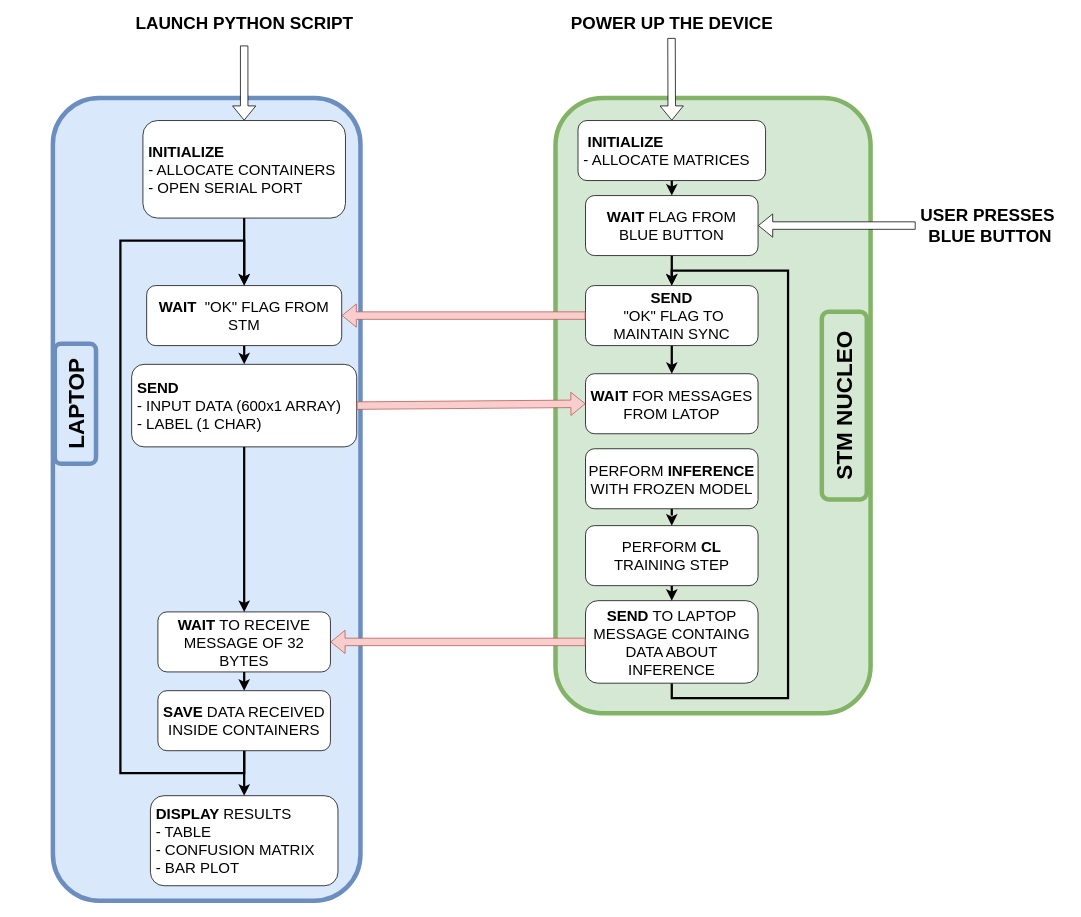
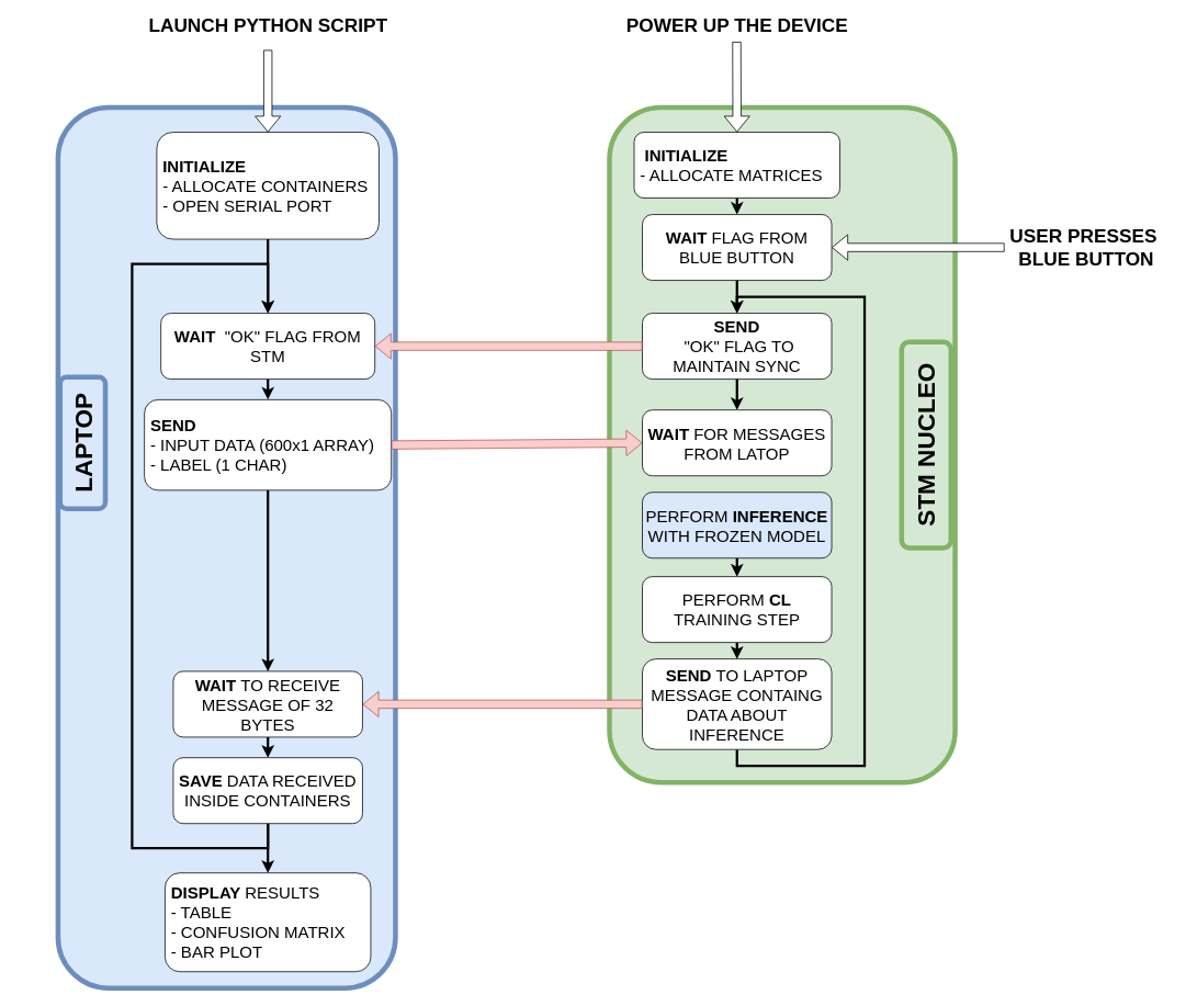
  <mxCell id="0" />
  <mxCell id="1" parent="0" />
  <mxCell id="2" value="" style="rounded=1;whiteSpace=wrap;html=1;fillColor=#dae8fc;strokeColor=#6c8ebf;strokeWidth=6;" vertex="1" parent="1"><mxGeometry x="70" y="130" width="410" height="1070" as="geometry" /></mxCell>
  <mxCell id="3" value="" style="rounded=1;whiteSpace=wrap;html=1;fillColor=#d5e8d4;strokeColor=#82b366;strokeWidth=6;" vertex="1" parent="1"><mxGeometry x="740" y="130" width="420" height="820" as="geometry" /></mxCell>
  <mxCell id="4" style="edgeStyle=orthogonalEdgeStyle;rounded=0;orthogonalLoop=1;jettySize=auto;html=1;exitX=0.5;exitY=1;exitDx=0;exitDy=0;entryX=0.5;entryY=0;entryDx=0;entryDy=0;fontSize=17;strokeWidth=3;fillColor=default;" edge="1" parent="1" source="5" target="11"><mxGeometry relative="1" as="geometry" /></mxCell>
  <mxCell id="5" value="&lt;font style=&quot;font-size: 20px&quot;&gt;&lt;b&gt;&amp;nbsp;INITIALIZE&lt;/b&gt;&lt;br&gt;&amp;nbsp;- ALLOCATE CONTAINERS&lt;br&gt;&amp;nbsp;- OPEN SERIAL PORT&lt;/font&gt;" style="rounded=1;whiteSpace=wrap;html=1;align=left;" vertex="1" parent="1"><mxGeometry x="190" y="160" width="270" height="130" as="geometry" /></mxCell>
  <mxCell id="6" style="edgeStyle=orthogonalEdgeStyle;rounded=0;orthogonalLoop=1;jettySize=auto;html=1;exitX=0.5;exitY=1;exitDx=0;exitDy=0;entryX=0.5;entryY=0;entryDx=0;entryDy=0;fontSize=17;strokeWidth=3;fillColor=default;" edge="1" parent="1" source="7" target="23"><mxGeometry relative="1" as="geometry" /></mxCell>
  <mxCell id="7" value="&lt;font style=&quot;font-size: 20px&quot;&gt;&lt;span style=&quot;font-weight: bold&quot;&gt;&amp;nbsp; &lt;font style=&quot;font-size: 20px&quot;&gt;INITIALIZE&lt;/font&gt;&lt;/span&gt;&lt;font style=&quot;font-size: 20px&quot;&gt;&lt;br&gt;&lt;b&gt;&amp;nbsp;&lt;/b&gt;- ALLOCATE MATRICES&lt;/font&gt;&lt;/font&gt;" style="rounded=1;whiteSpace=wrap;html=1;align=left;" vertex="1" parent="1"><mxGeometry x="770" y="160" width="250" height="80" as="geometry" /></mxCell>
  <mxCell id="8" value="" style="shape=flexArrow;endArrow=classic;html=1;rounded=0;entryX=0.5;entryY=0;entryDx=0;entryDy=0;fillColor=default;" edge="1" parent="1" target="5"><mxGeometry width="50" height="50" relative="1" as="geometry"><mxPoint x="325" y="60" as="sourcePoint" /><mxPoint x="600" y="210" as="targetPoint" /></mxGeometry></mxCell>
  <mxCell id="9" value="&lt;b&gt;&lt;font style=&quot;font-size: 23px&quot;&gt;LAUNCH PYTHON SCRIPT&lt;/font&gt;&lt;/b&gt;" style="text;html=1;align=center;verticalAlign=middle;resizable=0;points=[];autosize=1;strokeColor=none;fillColor=none;" vertex="1" parent="1"><mxGeometry x="170" y="20" width="310" height="20" as="geometry" /></mxCell>
  <mxCell id="10" style="edgeStyle=orthogonalEdgeStyle;rounded=0;orthogonalLoop=1;jettySize=auto;html=1;exitX=0.5;exitY=1;exitDx=0;exitDy=0;entryX=0.5;entryY=0;entryDx=0;entryDy=0;fontSize=17;strokeWidth=3;fillColor=default;" edge="1" parent="1" source="11" target="13"><mxGeometry relative="1" as="geometry" /></mxCell>
  <mxCell id="11" value="&lt;font style=&quot;font-size: 20px&quot;&gt;&lt;b&gt;WAIT&amp;nbsp; &lt;/b&gt;&quot;OK&quot;&amp;nbsp;FLAG FROM STM&lt;/font&gt;" style="rounded=1;whiteSpace=wrap;html=1;" vertex="1" parent="1"><mxGeometry x="195" y="380" width="260" height="80" as="geometry" /></mxCell>
  <mxCell id="12" style="edgeStyle=orthogonalEdgeStyle;rounded=0;orthogonalLoop=1;jettySize=auto;html=1;exitX=0.5;exitY=1;exitDx=0;exitDy=0;entryX=0.5;entryY=0;entryDx=0;entryDy=0;fontSize=17;strokeWidth=3;fillColor=default;" edge="1" parent="1" source="13" target="15"><mxGeometry relative="1" as="geometry" /></mxCell>
  <mxCell id="13" value="&lt;font style=&quot;font-size: 20px&quot;&gt;&lt;b&gt;&amp;nbsp;SEND &lt;br&gt;&lt;/b&gt;&amp;nbsp;- INPUT DATA (600x1 ARRAY)&lt;br&gt;&amp;nbsp;- LABEL (1 CHAR)&lt;/font&gt;" style="rounded=1;whiteSpace=wrap;html=1;align=left;" vertex="1" parent="1"><mxGeometry x="175" y="485" width="300" height="110" as="geometry" /></mxCell>
  <mxCell id="14" style="edgeStyle=orthogonalEdgeStyle;rounded=0;orthogonalLoop=1;jettySize=auto;html=1;exitX=0.5;exitY=1;exitDx=0;exitDy=0;entryX=0.5;entryY=0;entryDx=0;entryDy=0;fontSize=17;strokeWidth=3;fillColor=default;" edge="1" parent="1" source="15" target="18"><mxGeometry relative="1" as="geometry" /></mxCell>
  <mxCell id="15" value="&lt;font style=&quot;font-size: 20px&quot;&gt;&lt;b&gt;WAIT &lt;/b&gt;TO RECEIVE MESSAGE OF 32 BYTES&lt;/font&gt;" style="rounded=1;whiteSpace=wrap;html=1;" vertex="1" parent="1"><mxGeometry x="210" y="815" width="230" height="80" as="geometry" /></mxCell>
  <mxCell id="16" style="edgeStyle=orthogonalEdgeStyle;rounded=0;orthogonalLoop=1;jettySize=auto;html=1;exitX=0.5;exitY=1;exitDx=0;exitDy=0;entryX=0.5;entryY=0;entryDx=0;entryDy=0;fontSize=17;strokeWidth=3;fillColor=default;" edge="1" parent="1" source="18" target="19"><mxGeometry relative="1" as="geometry" /></mxCell>
  <mxCell id="17" style="edgeStyle=orthogonalEdgeStyle;rounded=0;orthogonalLoop=1;jettySize=auto;html=1;exitX=0.5;exitY=1;exitDx=0;exitDy=0;entryX=0.5;entryY=0;entryDx=0;entryDy=0;fontSize=17;strokeWidth=3;fillColor=default;" edge="1" parent="1" source="18" target="11"><mxGeometry relative="1" as="geometry"><Array as="points"><mxPoint x="325" y="1030" /><mxPoint x="160" y="1030" /><mxPoint x="160" y="320" /><mxPoint x="325" y="320" /></Array></mxGeometry></mxCell>
  <mxCell id="18" value="&lt;font style=&quot;font-size: 20px&quot;&gt;&lt;b&gt;SAVE &lt;/b&gt;DATA RECEIVED INSIDE CONTAINERS&lt;/font&gt;" style="rounded=1;whiteSpace=wrap;html=1;" vertex="1" parent="1"><mxGeometry x="210" y="920" width="230" height="80" as="geometry" /></mxCell>
  <mxCell id="19" value="&lt;font style=&quot;font-size: 20px&quot;&gt;&lt;b&gt;&amp;nbsp;DISPLAY &lt;/b&gt;RESULTS&lt;br&gt;&amp;nbsp;- TABLE&lt;br&gt;&amp;nbsp;- CONFUSION MATRIX&lt;br&gt;&lt;div&gt;&lt;span&gt;&amp;nbsp;- BAR PLOT&lt;/span&gt;&lt;/div&gt;&lt;/font&gt;" style="rounded=1;whiteSpace=wrap;html=1;align=left;" vertex="1" parent="1"><mxGeometry x="200" y="1060" width="250" height="120" as="geometry" /></mxCell>
  <mxCell id="20" value="&lt;font size=&quot;1&quot;&gt;&lt;b style=&quot;font-size: 23px&quot;&gt;POWER UP THE DEVICE&lt;/b&gt;&lt;/font&gt;" style="text;html=1;align=center;verticalAlign=middle;resizable=0;points=[];autosize=1;strokeColor=none;fillColor=none;" vertex="1" parent="1"><mxGeometry x="750" y="20" width="290" height="20" as="geometry" /></mxCell>
  <mxCell id="21" value="" style="shape=flexArrow;endArrow=classic;html=1;rounded=0;entryX=0.5;entryY=0;entryDx=0;entryDy=0;fillColor=default;" edge="1" parent="1" target="7"><mxGeometry width="50" height="50" relative="1" as="geometry"><mxPoint x="894.63" y="50" as="sourcePoint" /><mxPoint x="894.63" y="150" as="targetPoint" /></mxGeometry></mxCell>
  <mxCell id="22" style="edgeStyle=orthogonalEdgeStyle;rounded=0;orthogonalLoop=1;jettySize=auto;html=1;exitX=0.5;exitY=1;exitDx=0;exitDy=0;entryX=0.5;entryY=0;entryDx=0;entryDy=0;fontSize=17;strokeWidth=3;fillColor=default;" edge="1" parent="1" source="23" target="25"><mxGeometry relative="1" as="geometry" /></mxCell>
  <mxCell id="23" value="&lt;font style=&quot;font-size: 20px&quot;&gt;&lt;b&gt;WAIT &lt;/b&gt;FLAG FROM &lt;br&gt;BLUE BUTTON&lt;/font&gt;" style="rounded=1;whiteSpace=wrap;html=1;" vertex="1" parent="1"><mxGeometry x="780" y="260" width="230" height="80" as="geometry" /></mxCell>
  <mxCell id="24" style="edgeStyle=orthogonalEdgeStyle;rounded=0;orthogonalLoop=1;jettySize=auto;html=1;exitX=0.5;exitY=1;exitDx=0;exitDy=0;entryX=0.5;entryY=0;entryDx=0;entryDy=0;fontSize=17;strokeWidth=3;fillColor=default;" edge="1" parent="1" source="25" target="26"><mxGeometry relative="1" as="geometry" /></mxCell>
  <mxCell id="25" value="&lt;span style=&quot;font-size: 20px&quot;&gt;&lt;font style=&quot;font-size: 20px&quot;&gt;&lt;b&gt;SEND&lt;/b&gt;&lt;br&gt;&amp;nbsp;&quot;OK&quot; FLAG TO MAINTAIN SYNC&lt;/font&gt;&lt;/span&gt;" style="rounded=1;whiteSpace=wrap;html=1;align=center;" vertex="1" parent="1"><mxGeometry x="780" y="380" width="230" height="80" as="geometry" /></mxCell>
  <mxCell id="26" value="&lt;font style=&quot;font-size: 20px&quot;&gt;&lt;b&gt;WAIT &lt;/b&gt;FOR MESSAGES FROM LATOP&lt;/font&gt;" style="rounded=1;whiteSpace=wrap;html=1;" vertex="1" parent="1"><mxGeometry x="780" y="497.5" width="230" height="80" as="geometry" /></mxCell>
- <mxCell id="27" style="edgeStyle=orthogonalEdgeStyle;rounded=0;orthogonalLoop=1;jettySize=auto;html=1;exitX=0.5;exitY=1;exitDx=0;exitDy=0;entryX=0.5;entryY=0;entryDx=0;entryDy=0;fontSize=17;strokeWidth=3;fillColor=default;dashed=1;" edge="1" parent="1" source="28" target="30"><mxGeometry relative="1" as="geometry" /></mxCell>
- <mxCell id="28" value="&lt;font style=&quot;font-size: 20px&quot;&gt;PERFORM &lt;b&gt;INFERENCE &lt;/b&gt;WITH FROZEN MODEL&lt;/font&gt;" style="rounded=1;whiteSpace=wrap;html=1;" vertex="1" parent="1"><mxGeometry x="780" y="597.5" width="230" height="80" as="geometry" /></mxCell>
+ <mxCell id="27" style="edgeStyle=orthogonalEdgeStyle;rounded=0;orthogonalLoop=1;jettySize=auto;html=1;exitX=0.5;exitY=1;exitDx=0;exitDy=0;entryX=0.5;entryY=0;entryDx=0;entryDy=0;fontSize=17;strokeWidth=3;fillColor=default;" edge="1" parent="1" source="28" target="30"><mxGeometry relative="1" as="geometry" /></mxCell>
+ <mxCell id="28" value="&lt;font style=&quot;font-size: 20px&quot;&gt;PERFORM &lt;b&gt;INFERENCE &lt;/b&gt;WITH FROZEN MODEL&lt;/font&gt;" style="rounded=1;whiteSpace=wrap;html=1;fillColor=#dae8fc;" vertex="1" parent="1"><mxGeometry x="780" y="597.5" width="230" height="80" as="geometry" /></mxCell>
  <mxCell id="29" style="edgeStyle=orthogonalEdgeStyle;rounded=0;orthogonalLoop=1;jettySize=auto;html=1;exitX=0.5;exitY=1;exitDx=0;exitDy=0;entryX=0.5;entryY=0;entryDx=0;entryDy=0;fontSize=20;strokeWidth=3;fillColor=default;" edge="1" parent="1" source="30" target="32"><mxGeometry relative="1" as="geometry" /></mxCell>
  <mxCell id="30" value="&lt;font style=&quot;font-size: 20px&quot;&gt;PERFORM &lt;b&gt;CL&lt;/b&gt;&lt;br&gt;TRAINING STEP&lt;/font&gt;" style="rounded=1;whiteSpace=wrap;html=1;" vertex="1" parent="1"><mxGeometry x="780" y="700" width="230" height="80" as="geometry" /></mxCell>
  <mxCell id="31" style="edgeStyle=orthogonalEdgeStyle;rounded=0;orthogonalLoop=1;jettySize=auto;html=1;exitX=0.5;exitY=1;exitDx=0;exitDy=0;entryX=0.5;entryY=0;entryDx=0;entryDy=0;fontSize=17;fillColor=default;strokeWidth=3;" edge="1" parent="1" source="32" target="25"><mxGeometry relative="1" as="geometry"><Array as="points"><mxPoint x="895" y="930" /><mxPoint x="1050" y="930" /><mxPoint x="1050" y="360" /><mxPoint x="895" y="360" /></Array></mxGeometry></mxCell>
  <mxCell id="32" value="&lt;font style=&quot;font-size: 20px&quot;&gt;&lt;b&gt;SEND &lt;/b&gt;TO LAPTOP MESSAGE CONTAING DATA ABOUT INFERENCE&lt;/font&gt;" style="rounded=1;whiteSpace=wrap;html=1;" vertex="1" parent="1"><mxGeometry x="780" y="800" width="230" height="110" as="geometry" /></mxCell>
  <mxCell id="33" value="" style="shape=flexArrow;endArrow=classic;html=1;rounded=0;entryX=1;entryY=0.5;entryDx=0;entryDy=0;fillColor=default;" edge="1" parent="1" target="23"><mxGeometry width="50" height="50" relative="1" as="geometry"><mxPoint x="1220" y="300" as="sourcePoint" /><mxPoint x="1150.37" y="240" as="targetPoint" /></mxGeometry></mxCell>
  <mxCell id="34" value="&lt;font style=&quot;font-size: 23px&quot;&gt;&lt;b&gt;USER PRESSES&amp;nbsp;&lt;br&gt;BLUE BUTTON&lt;br&gt;&lt;/b&gt;&lt;/font&gt;" style="text;html=1;align=center;verticalAlign=middle;resizable=0;points=[];autosize=1;strokeColor=none;fillColor=none;" vertex="1" parent="1"><mxGeometry x="1219" y="280" width="200" height="40" as="geometry" /></mxCell>
  <mxCell id="35" value="&lt;b&gt;&lt;font style=&quot;font-size: 30px&quot;&gt;LAPTOP&lt;/font&gt;&lt;/b&gt;" style="rounded=1;whiteSpace=wrap;html=1;fillColor=#dae8fc;strokeColor=#6c8ebf;rotation=-90;strokeWidth=6;" vertex="1" parent="1"><mxGeometry x="20" y="510" width="160" height="55" as="geometry" /></mxCell>
  <mxCell id="36" value="&lt;b&gt;&lt;font style=&quot;font-size: 30px&quot;&gt;STM NUCLEO&lt;/font&gt;&lt;/b&gt;" style="rounded=1;whiteSpace=wrap;html=1;fillColor=#d5e8d4;strokeColor=#82b366;strokeWidth=6;rotation=-90;" vertex="1" parent="1"><mxGeometry x="1000" y="510" width="250" height="60" as="geometry" /></mxCell>
  <mxCell id="37" value="" style="shape=flexArrow;endArrow=classic;html=1;rounded=0;fontSize=17;fillColor=#f8cecc;entryX=1;entryY=0.5;entryDx=0;entryDy=0;exitX=0;exitY=0.5;exitDx=0;exitDy=0;strokeColor=#b85450;" edge="1" parent="1" source="25" target="11"><mxGeometry width="50" height="50" relative="1" as="geometry"><mxPoint x="560" y="590" as="sourcePoint" /><mxPoint x="610" y="540" as="targetPoint" /></mxGeometry></mxCell>
  <mxCell id="38" value="" style="shape=flexArrow;endArrow=classic;html=1;rounded=0;fontSize=17;fillColor=#f8cecc;exitX=1;exitY=0.5;exitDx=0;exitDy=0;entryX=0;entryY=0.5;entryDx=0;entryDy=0;strokeColor=#b85450;" edge="1" parent="1" source="13" target="26"><mxGeometry width="50" height="50" relative="1" as="geometry"><mxPoint x="560" y="590" as="sourcePoint" /><mxPoint x="610" y="540" as="targetPoint" /></mxGeometry></mxCell>
  <mxCell id="39" value="" style="shape=flexArrow;endArrow=classic;html=1;rounded=0;fontSize=17;fillColor=#f8cecc;exitX=0;exitY=0.5;exitDx=0;exitDy=0;entryX=1;entryY=0.5;entryDx=0;entryDy=0;strokeColor=#b85450;" edge="1" parent="1" source="32" target="15"><mxGeometry width="50" height="50" relative="1" as="geometry"><mxPoint x="560" y="720" as="sourcePoint" /><mxPoint x="610" y="670" as="targetPoint" /></mxGeometry></mxCell>
